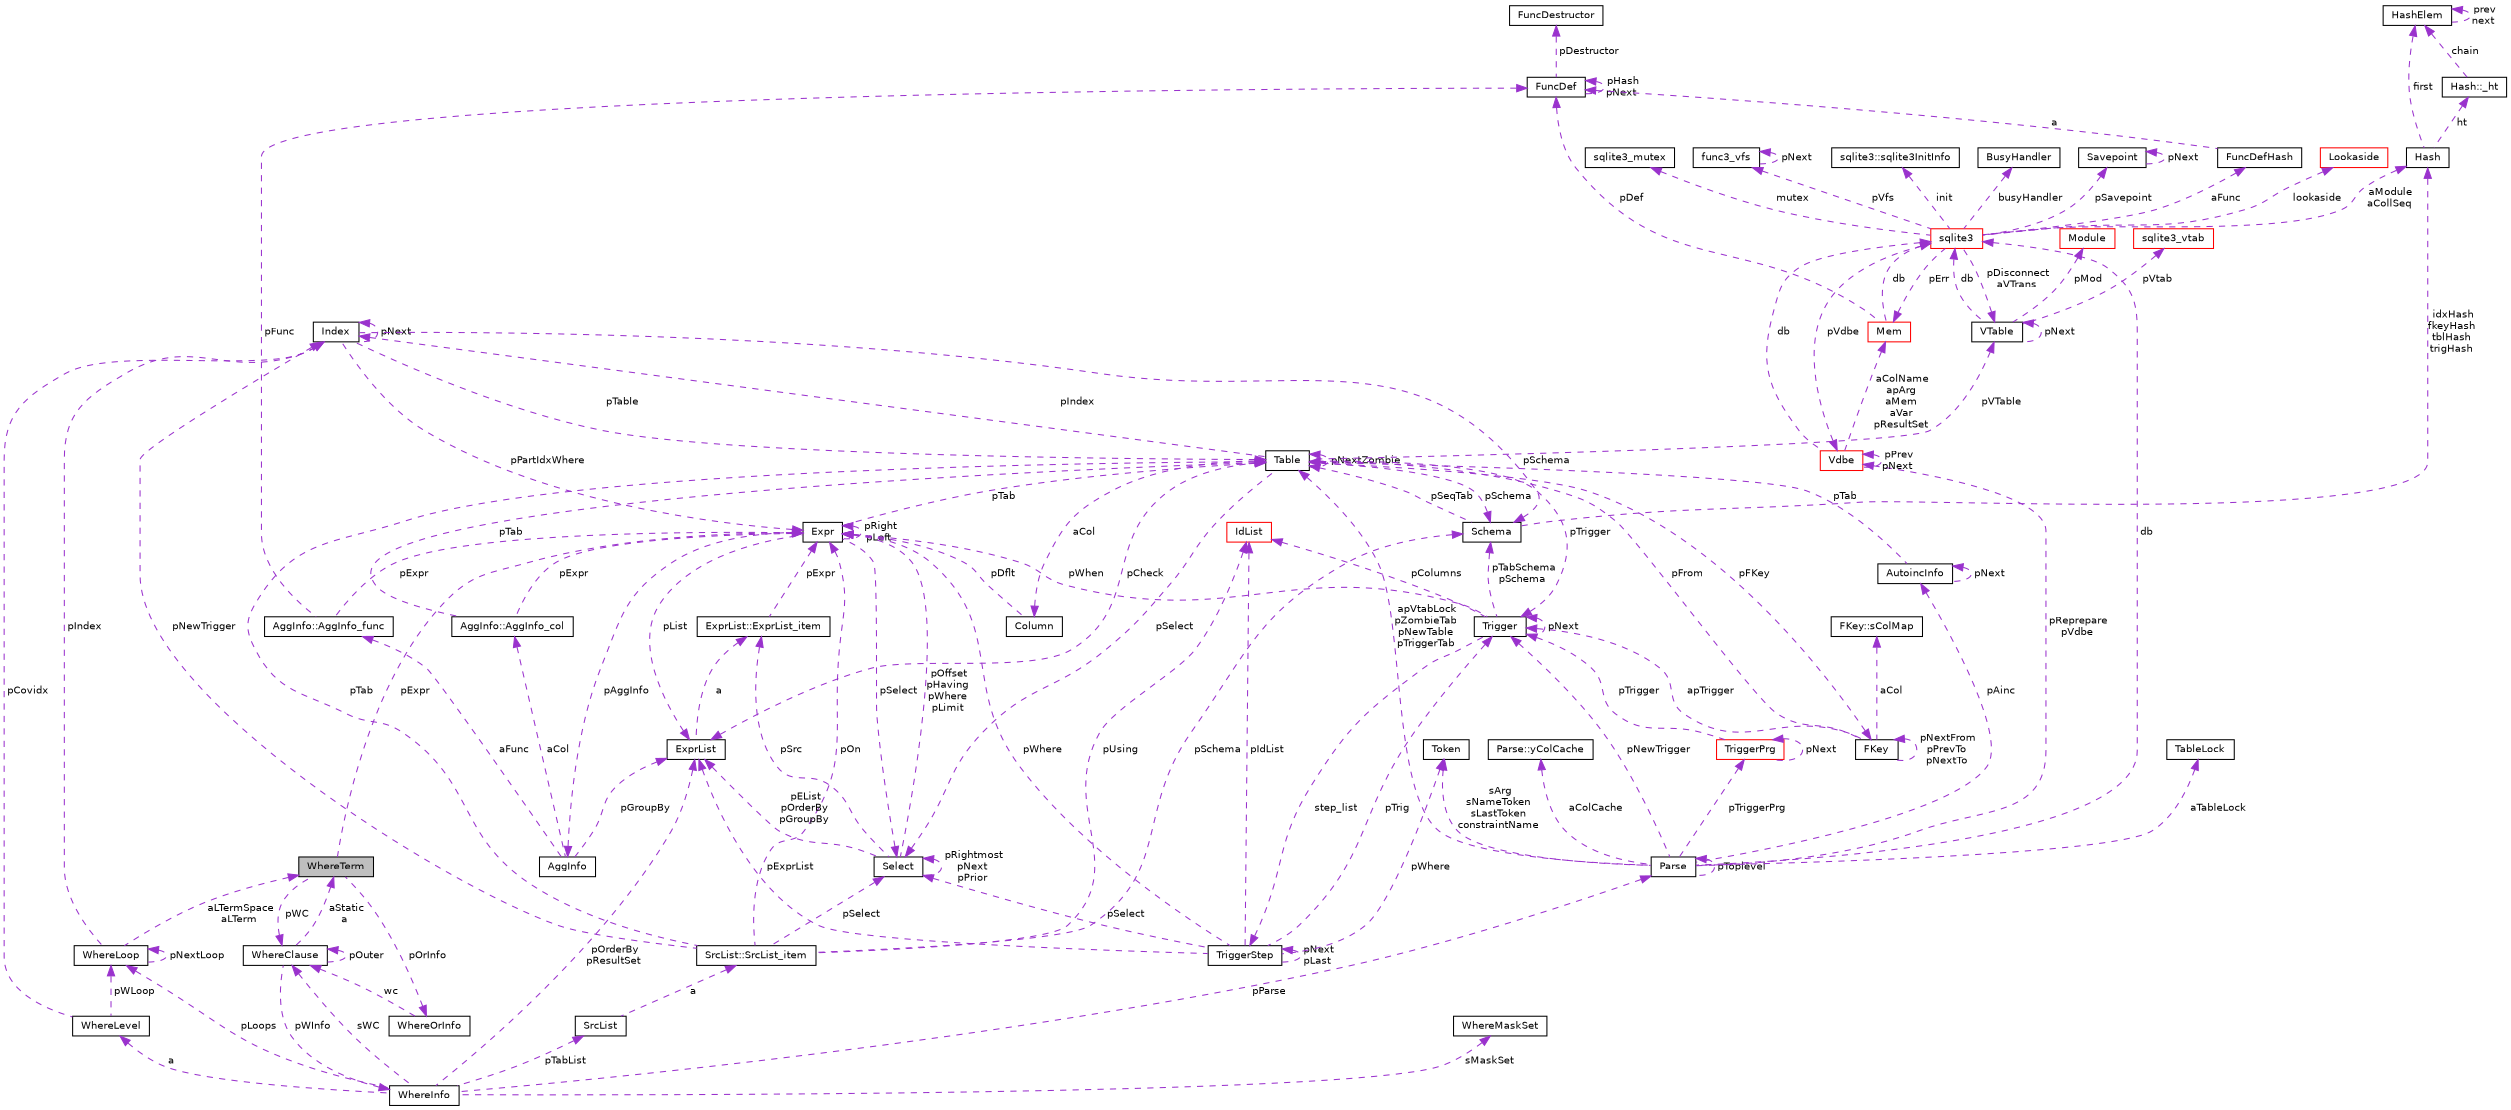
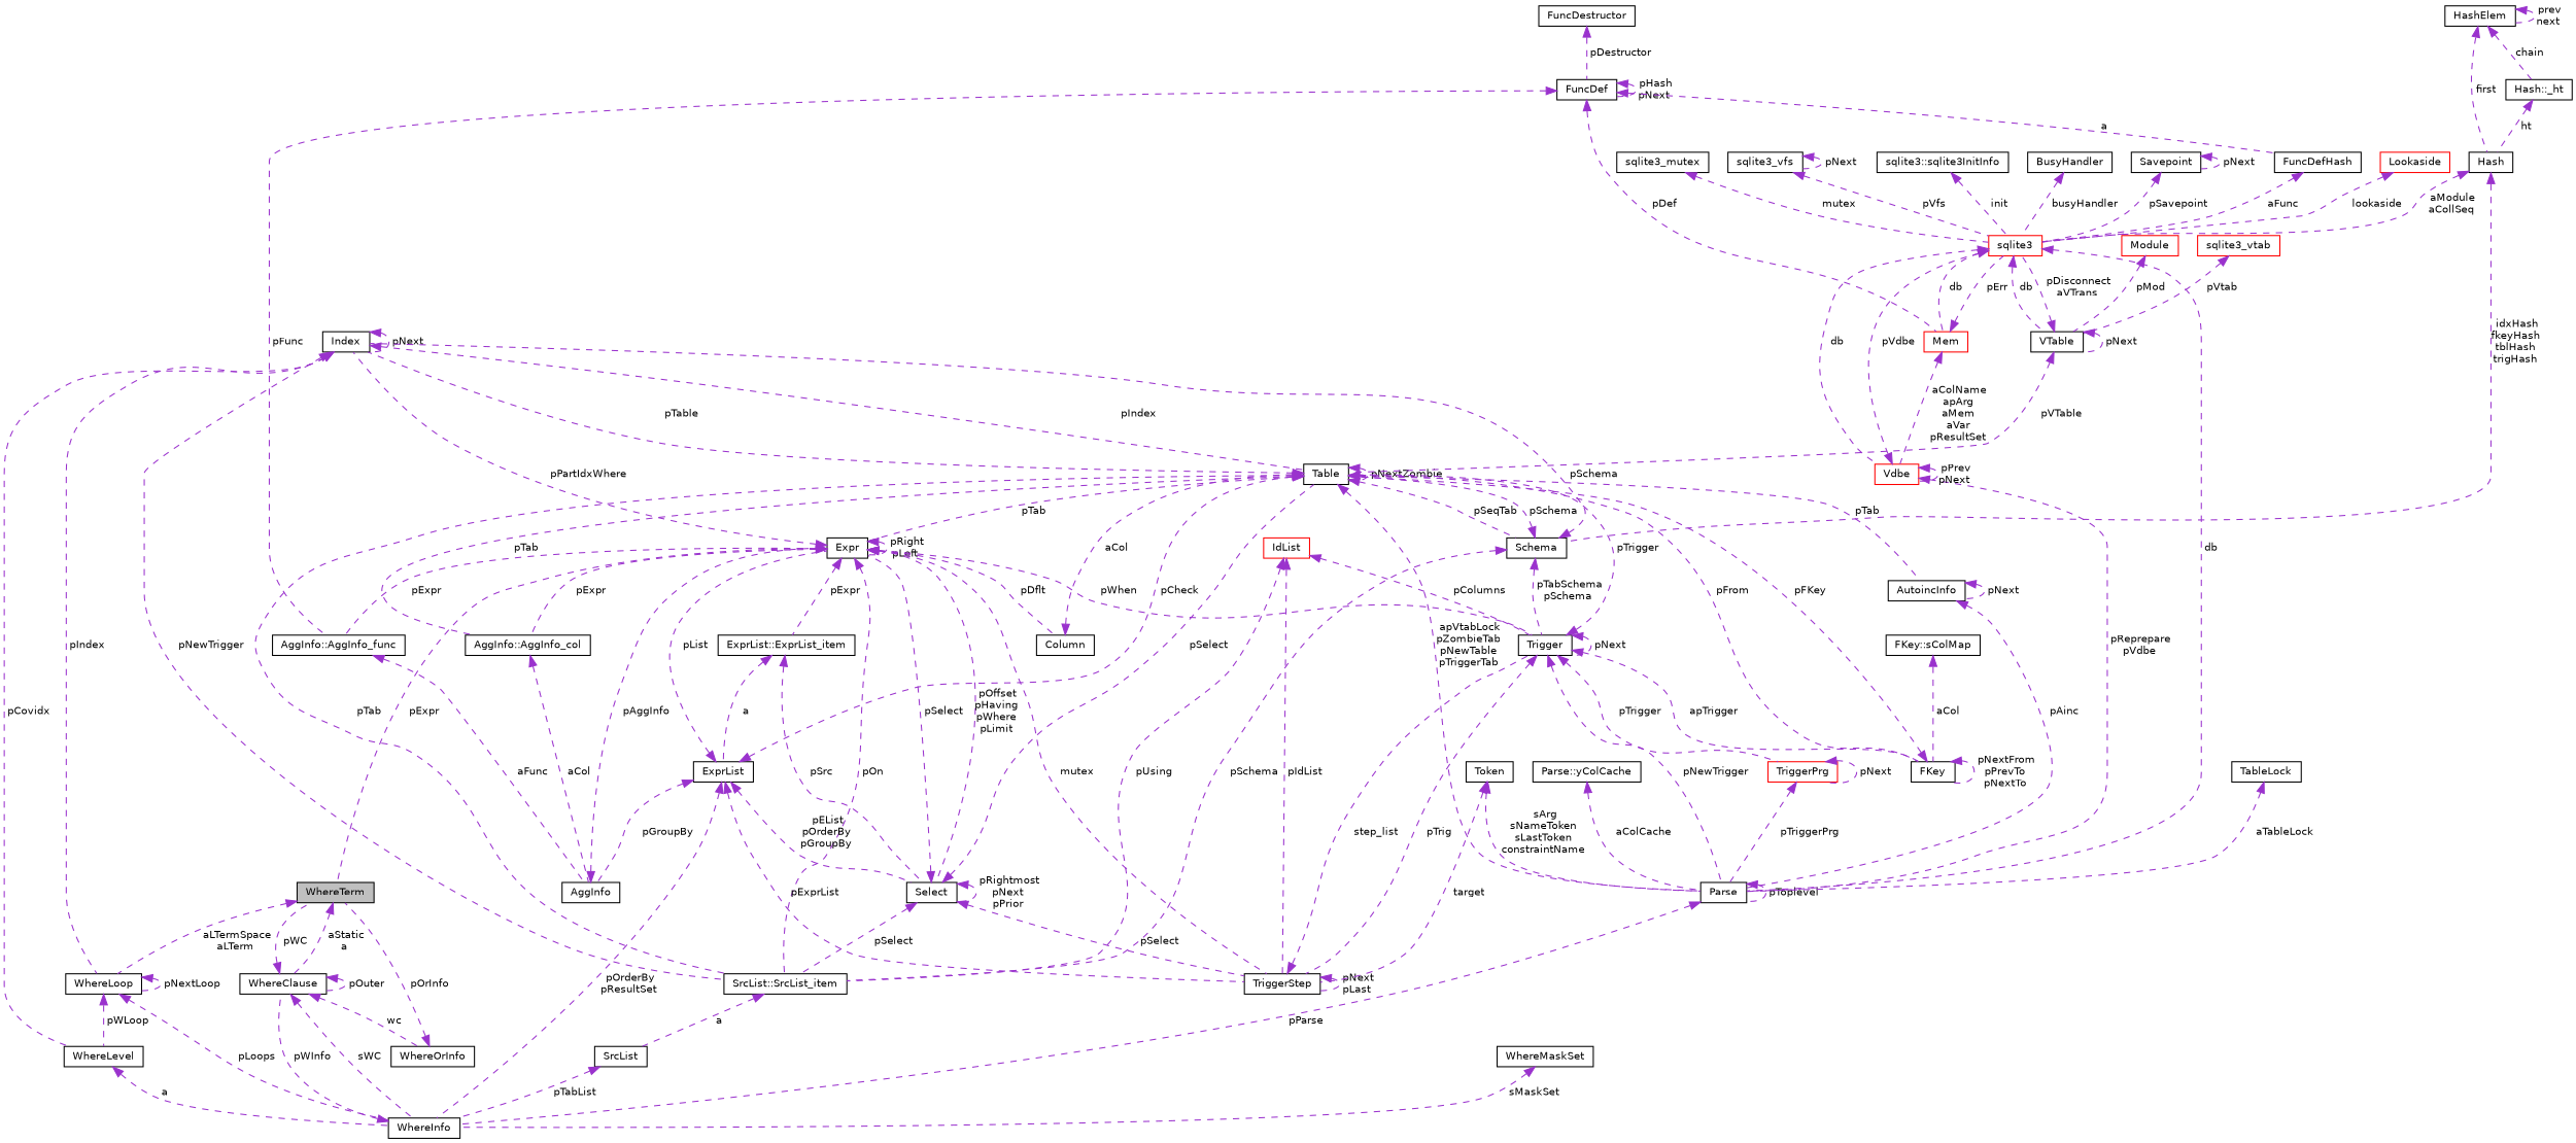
  digraph {
    node [color=black fillcolor=white fontname=Helvetica fontsize=10 shape=record style=filled]
    edge [color=darkorchid3 dir=back fontname=Helvetica fontsize=10 labelfontname=Helvetica labelfontsize=10 style=dashed]
    n1 [fillcolor=grey75 fontcolor=black height=0.2 label=WhereTerm width=0.4]
    n2 [height=0.2 label=WhereClause width=0.4]
    n3 [height=0.2 label=WhereLoop width=0.4]
    n4 [height=0.2 label=WhereInfo width=0.4]
    n5 [height=0.2 label=WhereOrInfo width=0.4]
    n6 [height=0.2 label=WhereLevel width=0.4]
    n7 [height=0.2 label=Index width=0.4]
    n8 [height=0.2 label=Table width=0.4]
    n9 [height=0.2 label="SrcList::SrcList_item" width=0.4]
    n10 [height=0.2 label=Schema width=0.4]
    n11 [height=0.2 label=Expr width=0.4]
    n12 [height=0.2 label="AggInfo::AggInfo_col" width=0.4]
    n13 [height=0.2 label=FKey width=0.4]
    n14 [height=0.2 label=Parse width=0.4]
    n15 [height=0.2 label=AutoincInfo width=0.4]
    n16 [height=0.2 label=SrcList width=0.4]
    n17 [height=0.2 label=Trigger width=0.4]
    n18 [height=0.2 label=TriggerStep width=0.4]
    n19 [color=red height=0.2 label=TriggerPrg width=0.4]
    n20 [height=0.2 label=Column width=0.4]
    n21 [height=0.2 label="AggInfo::AggInfo_func" width=0.4]
    n22 [height=0.2 label="ExprList::ExprList_item" width=0.4]
    n23 [height=0.2 label=Select width=0.4]
    n24 [height=0.2 label=AggInfo width=0.4]
    n25 [height=0.2 label=ExprList width=0.4]
    n26 [height=0.2 label=FuncDef width=0.4]
    n27 [color=red height=0.2 label=Mem width=0.4]
    n28 [height=0.2 label=FuncDefHash width=0.4]
    n29 [color=red height=0.2 label=sqlite3 width=0.4]
    n30 [color=red height=0.2 label=Vdbe width=0.4]
    n31 [height=0.2 label=FuncDestructor width=0.4]
    n32 [color=red height=0.2 label=IdList width=0.4]
    n33 [height=0.2 label="FKey::sColMap" width=0.4]
    n34 [height=0.2 label=Token width=0.4]
    n35 [height=0.2 label=VTable width=0.4]
    n36 [height=0.2 label=Savepoint width=0.4]
    n37 [color=red height=0.2 label=Lookaside width=0.4]
    n38 [height=0.2 label=sqlite3_mutex width=0.4]
-   n39 [height=0.2 label=func3_vfs width=0.4]
+   n39 [height=0.2 label=sqlite3_vfs width=0.4]
    n40 [height=0.2 label="sqlite3::sqlite3InitInfo" width=0.4]
    n41 [height=0.2 label=BusyHandler width=0.4]
    n42 [height=0.2 label=Hash width=0.4]
    n43 [height=0.2 label="Hash::_ht" width=0.4]
    n44 [height=0.2 label=HashElem width=0.4]
    n45 [color=red height=0.2 label=Module width=0.4]
    n46 [color=red height=0.2 label=sqlite3_vtab width=0.4]
    n47 [height=0.2 label=WhereMaskSet width=0.4]
    n48 [height=0.2 label=TableLock width=0.4]
    n49 [height=0.2 label="Parse::yColCache" width=0.4]
    n1 -> n2 [label=" aStatic\na"]
    n1 -> n3 [label=" aLTermSpace\naLTerm"]
    n2 -> n1 [label=" pWC"]
    n2 -> n2 [label=" pOuter"]
    n2 -> n4 [label=" sWC"]
    n2 -> n5 [label=" wc"]
    n3 -> n3 [label=" pNextLoop"]
    n3 -> n4 [label=" pLoops"]
    n3 -> n6 [label=" pWLoop"]
    n4 -> n2 [label=" pWInfo"]
    n5 -> n1 [label=" pOrInfo"]
    n6 -> n4 [label=" a"]
    n7 -> n3 [label=" pIndex"]
    n7 -> n6 [label=" pCovidx"]
    n7 -> n7 [label=" pNext"]
    n7 -> n8 [label=" pIndex"]
    n7 -> n9 [label=" pNewTrigger"]
    n8 -> n7 [label=" pTable"]
    n8 -> n8 [label=" pNextZombie"]
    n8 -> n9 [label=" pTab"]
    n8 -> n10 [label=" pSeqTab"]
    n8 -> n11 [label=" pTab"]
    n8 -> n12 [label=" pTab"]
    n8 -> n13 [label=" pFrom"]
    n8 -> n14 [label=" apVtabLock\npZombieTab\npNewTable\npTriggerTab"]
    n8 -> n15 [label=" pTab"]
    n9 -> n16 [label=" a"]
    n10 -> n7 [label=" pSchema"]
    n10 -> n8 [label=" pSchema"]
    n10 -> n9 [label=" pSchema"]
    n10 -> n17 [label=" pTabSchema\npSchema"]
    n11 -> n1 [label=" pExpr"]
    n11 -> n7 [label=" pPartIdxWhere"]
    n11 -> n9 [label=" pOn"]
    n11 -> n11 [label=" pRight\npLeft"]
    n11 -> n12 [label=" pExpr"]
    n11 -> n17 [label=" pWhen"]
-   n11 -> n18 [label=" pWhere"]
+   n11 -> n18 [label=" mutex"]
    n11 -> n20 [label=" pDflt"]
    n11 -> n21 [label=" pExpr"]
    n11 -> n22 [label=" pExpr"]
    n11 -> n23 [label=" pOffset\npHaving\npWhere\npLimit"]
    n12 -> n24 [label=" aCol"]
    n13 -> n8 [label=" pFKey"]
    n13 -> n13 [label=" pNextFrom\npPrevTo\npNextTo"]
    n14 -> n4 [label=" pParse"]
    n14 -> n14 [label=" pToplevel"]
    n15 -> n14 [label=" pAinc"]
    n15 -> n15 [label=" pNext"]
    n16 -> n4 [label=" pTabList"]
    n17 -> n8 [label=" pTrigger"]
    n17 -> n13 [label=" apTrigger"]
    n17 -> n14 [label=" pNewTrigger"]
    n17 -> n17 [label=" pNext"]
    n17 -> n18 [label=" pTrig"]
    n17 -> n19 [label=" pTrigger"]
    n18 -> n17 [label=" step_list"]
    n18 -> n18 [label=" pNext\npLast"]
    n19 -> n14 [label=" pTriggerPrg"]
    n19 -> n19 [label=" pNext"]
    n20 -> n8 [label=" aCol"]
    n21 -> n24 [label=" aFunc"]
    n22 -> n23 [label=" pSrc"]
    n22 -> n25 [label=" a"]
    n23 -> n8 [label=" pSelect"]
    n23 -> n9 [label=" pSelect"]
    n23 -> n11 [label=" pSelect"]
    n23 -> n18 [label=" pSelect"]
    n23 -> n23 [label=" pRightmost\npNext\npPrior"]
    n24 -> n11 [label=" pAggInfo"]
    n25 -> n4 [label=" pOrderBy\npResultSet"]
    n25 -> n8 [label=" pCheck"]
    n25 -> n11 [label=" pList"]
    n25 -> n18 [label=" pExprList"]
    n25 -> n23 [label=" pEList\npOrderBy\npGroupBy"]
    n25 -> n24 [label=" pGroupBy"]
    n26 -> n21 [label=" pFunc"]
    n26 -> n26 [label=" pHash\npNext"]
    n26 -> n27 [label=" pDef"]
    n26 -> n28 [label=" a"]
    n27 -> n29 [label=" pErr"]
    n27 -> n30 [label=" aColName\napArg\naMem\naVar\npResultSet"]
    n28 -> n29 [label=" aFunc"]
    n29 -> n14 [label=" db"]
    n29 -> n27 [label=" db"]
    n29 -> n30 [label=" db"]
    n29 -> n35 [label=" db"]
    n30 -> n14 [label=" pReprepare\npVdbe"]
    n30 -> n29 [label=" pVdbe"]
    n30 -> n30 [label=" pPrev\npNext"]
    n31 -> n26 [label=" pDestructor"]
    n32 -> n9 [label=" pUsing"]
    n32 -> n17 [label=" pColumns"]
    n32 -> n18 [label=" pIdList"]
    n33 -> n13 [label=" aCol"]
    n34 -> n14 [label=" sArg\nsNameToken\nsLastToken\nconstraintName"]
-   n34 -> n18 [label=" pWhere"]
+   n34 -> n18 [label=" target"]
    n35 -> n8 [label=" pVTable"]
    n35 -> n29 [label=" pDisconnect\naVTrans"]
    n35 -> n35 [label=" pNext"]
    n36 -> n29 [label=" pSavepoint"]
    n36 -> n36 [label=" pNext"]
    n37 -> n29 [label=" lookaside"]
    n38 -> n29 [label=" mutex"]
    n39 -> n29 [label=" pVfs"]
    n39 -> n39 [label=" pNext"]
    n40 -> n29 [label=" init"]
    n41 -> n29 [label=" busyHandler"]
    n42 -> n10 [label=" idxHash\nfkeyHash\ntblHash\ntrigHash"]
    n42 -> n29 [label=" aModule\naCollSeq"]
    n43 -> n42 [label=" ht"]
    n44 -> n42 [label=" first"]
    n44 -> n43 [label=" chain"]
    n44 -> n44 [label=" prev\nnext"]
    n45 -> n35 [label=" pMod"]
    n46 -> n35 [label=" pVtab"]
    n47 -> n4 [label=" sMaskSet"]
    n48 -> n14 [label=" aTableLock"]
    n49 -> n14 [label=" aColCache"]
  }
